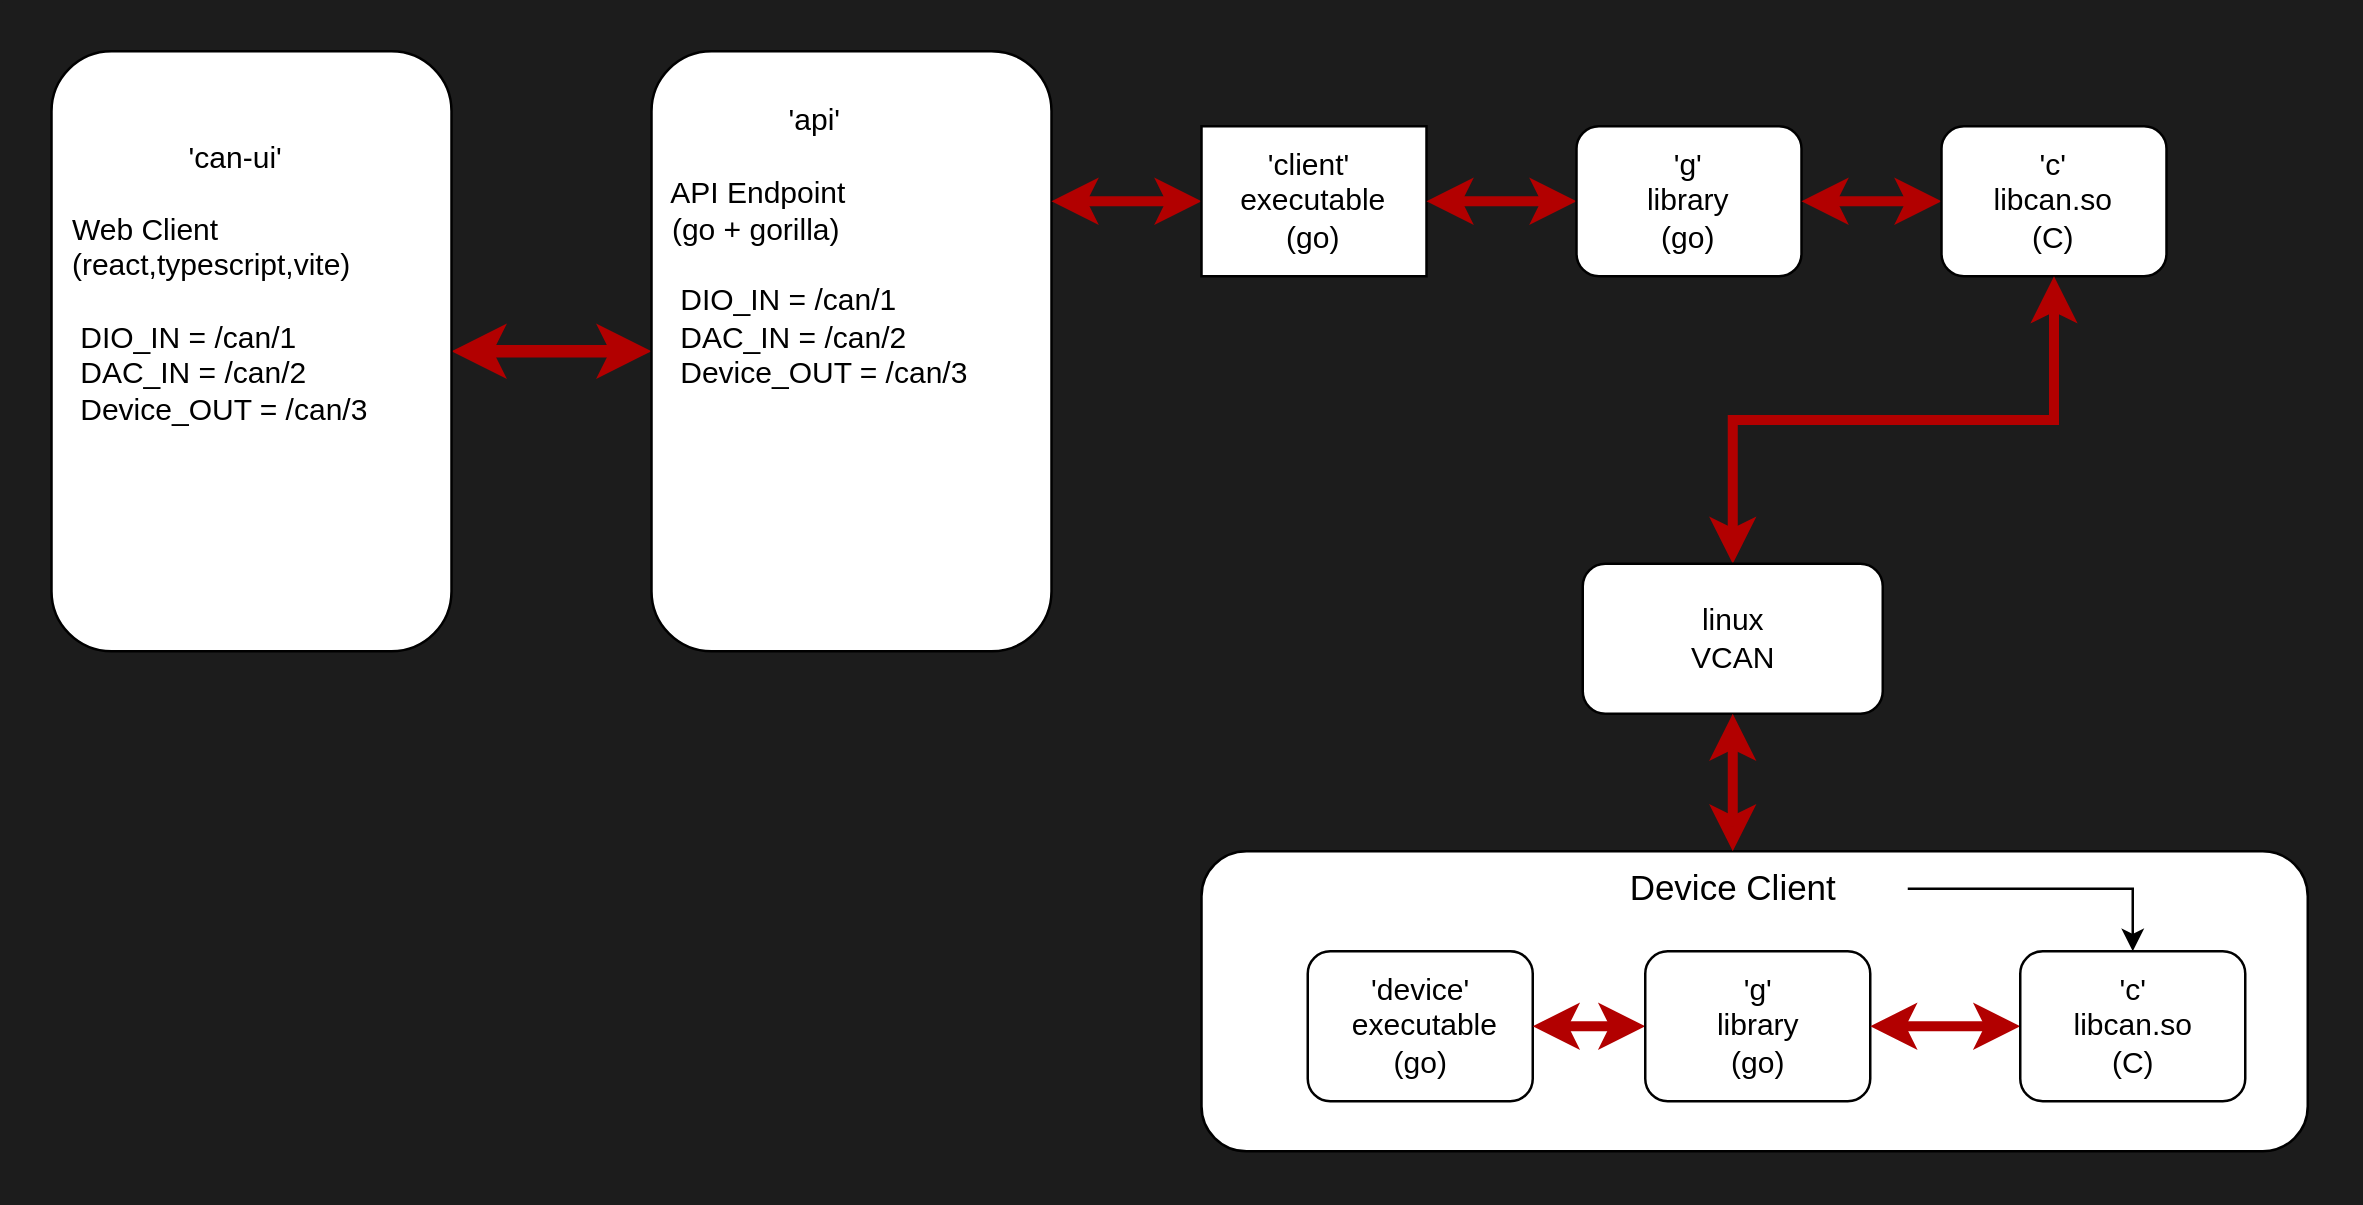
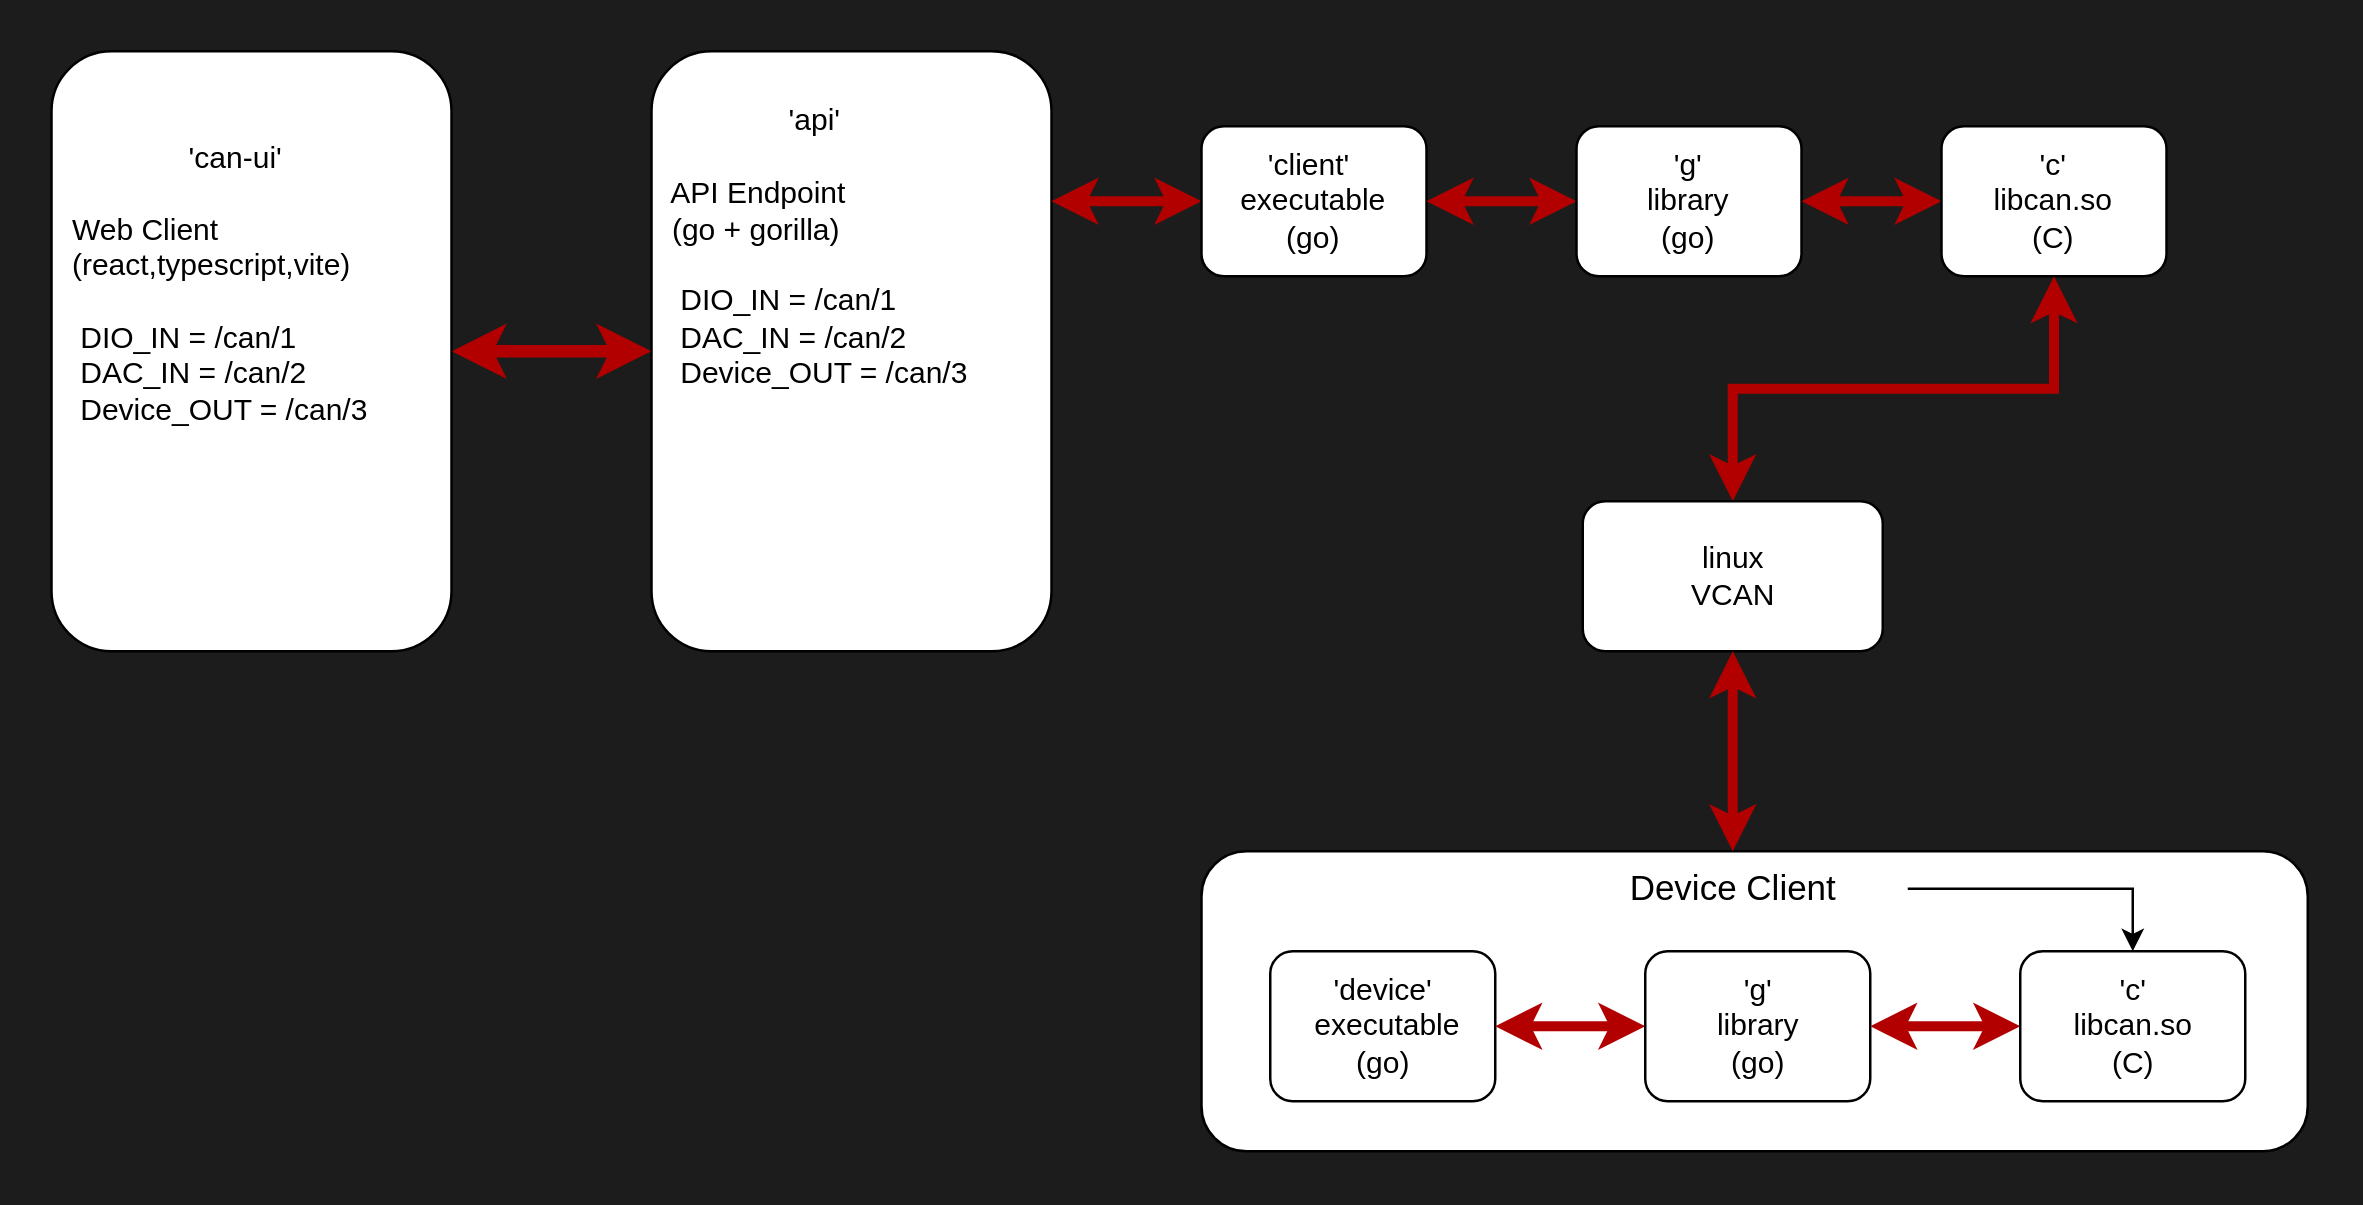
  <mxCell id="0" />
  <mxCell id="1" parent="0" />
  <mxCell id="2" value="" style="rounded=1;whiteSpace=wrap;html=1;" parent="1" vertex="1"><mxGeometry x="480" y="340" width="442.5" height="120" as="geometry" /></mxCell>
  <mxCell id="3" value="" style="edgeStyle=orthogonalEdgeStyle;rounded=0;orthogonalLoop=1;jettySize=auto;html=1;endArrow=classic;endFill=1;startArrow=classic;startFill=1;fillColor=#e51400;strokeColor=#B20000;strokeWidth=5;" parent="1" source="4" target="5" edge="1"><mxGeometry relative="1" as="geometry" /></mxCell>
  <mxCell id="4" value="&lt;br&gt;&lt;br&gt;&lt;span style=&quot;white-space: pre;&quot;&gt;&lt;span style=&quot;white-space: pre;&quot;&gt;&#09;&lt;/span&gt;&#09;&lt;/span&gt;'can-ui'&lt;br&gt;&lt;br&gt;&amp;nbsp; Web Client&lt;br&gt;&amp;nbsp; (react,typescript,vite)&lt;br&gt;&lt;br&gt;&lt;span style=&quot;background-color: initial;&quot;&gt;&amp;nbsp; &amp;nbsp;DIO_IN = /can/1&lt;/span&gt;&lt;br&gt;&lt;span style=&quot;background-color: initial;&quot;&gt;&amp;nbsp; &amp;nbsp;DAC_IN = /can/2&lt;/span&gt;&lt;br&gt;&lt;span style=&quot;background-color: initial;&quot;&gt;&amp;nbsp; &amp;nbsp;Device_OUT = /can/3&lt;/span&gt;&lt;br&gt;&lt;br&gt;&lt;div style=&quot;&quot;&gt;&lt;br&gt;&lt;/div&gt;" style="rounded=1;whiteSpace=wrap;html=1;align=left;verticalAlign=top;" parent="1" vertex="1"><mxGeometry x="20" y="20" width="160" height="240" as="geometry" /></mxCell>
  <mxCell id="5" value="&amp;nbsp;&amp;nbsp;&lt;br&gt;&lt;span style=&quot;white-space: pre;&quot;&gt;&lt;span style=&quot;white-space: pre;&quot;&gt;&#09;&lt;/span&gt;&#09;&lt;/span&gt;'api'&lt;br&gt;&lt;br&gt;&amp;nbsp; API Endpoint&lt;br&gt;&amp;nbsp; (go + gorilla)&lt;br&gt;&lt;br&gt;&lt;span style=&quot;background-color: initial;&quot;&gt;&amp;nbsp; &amp;nbsp;DIO_IN = /can/1&lt;/span&gt;&lt;br&gt;&lt;span style=&quot;background-color: initial;&quot;&gt;&amp;nbsp; &amp;nbsp;DAC_IN = /can/2&lt;/span&gt;&lt;br&gt;&lt;span style=&quot;background-color: initial;&quot;&gt;&amp;nbsp; &amp;nbsp;Device_OUT = /can/3&lt;/span&gt;&lt;br&gt;&lt;div style=&quot;&quot;&gt;&lt;br&gt;&lt;/div&gt;" style="rounded=1;whiteSpace=wrap;html=1;align=left;verticalAlign=top;" parent="1" vertex="1"><mxGeometry x="260" y="20" width="160" height="240" as="geometry" /></mxCell>
  <mxCell id="6" style="edgeStyle=orthogonalEdgeStyle;rounded=0;orthogonalLoop=1;jettySize=auto;html=1;entryX=1;entryY=0.25;entryDx=0;entryDy=0;startArrow=classic;startFill=1;fillColor=#e51400;strokeColor=#B20000;strokeWidth=4;" parent="1" source="7" target="5" edge="1"><mxGeometry relative="1" as="geometry" /></mxCell>
- <mxCell id="7" value="'client'&amp;nbsp;&lt;br&gt;executable&lt;br&gt;(go)" style="whiteSpace=wrap;html=1;rounded=0;" parent="1" vertex="1"><mxGeometry x="480" y="50" width="90" height="60" as="geometry" /></mxCell>
+ <mxCell id="7" value="'client'&amp;nbsp;&lt;br&gt;executable&lt;br&gt;(go)" style="rounded=1;whiteSpace=wrap;html=1;" parent="1" vertex="1"><mxGeometry x="480" y="50" width="90" height="60" as="geometry" /></mxCell>
  <mxCell id="8" value="" style="edgeStyle=orthogonalEdgeStyle;rounded=0;orthogonalLoop=1;jettySize=auto;html=1;startArrow=classic;startFill=1;fillColor=#e51400;strokeColor=#B20000;strokeWidth=4;" parent="1" source="9" target="7" edge="1"><mxGeometry relative="1" as="geometry" /></mxCell>
  <mxCell id="9" value="'g'&lt;br&gt;library&lt;br&gt;(go)" style="rounded=1;whiteSpace=wrap;html=1;" parent="1" vertex="1"><mxGeometry x="630" y="50" width="90" height="60" as="geometry" /></mxCell>
  <mxCell id="10" value="" style="edgeStyle=orthogonalEdgeStyle;rounded=0;orthogonalLoop=1;jettySize=auto;html=1;startArrow=classic;startFill=1;fillColor=#e51400;strokeColor=#B20000;strokeWidth=4;" parent="1" source="11" target="9" edge="1"><mxGeometry relative="1" as="geometry" /></mxCell>
  <mxCell id="11" value="'c'&lt;br&gt;libcan.so&lt;br&gt;(C)" style="rounded=1;whiteSpace=wrap;html=1;" parent="1" vertex="1"><mxGeometry x="776" y="50" width="90" height="60" as="geometry" /></mxCell>
  <mxCell id="12" value="" style="edgeStyle=orthogonalEdgeStyle;rounded=0;orthogonalLoop=1;jettySize=auto;html=1;fillColor=#e51400;strokeColor=#B20000;startArrow=classic;startFill=1;strokeWidth=4;exitX=0.5;exitY=0;exitDx=0;exitDy=0;entryX=0.5;entryY=1;entryDx=0;entryDy=0;" parent="1" source="13" target="11" edge="1"><mxGeometry relative="1" as="geometry"><mxPoint x="990" y="140" as="targetPoint" /></mxGeometry></mxCell>
- <mxCell id="13" value="linux&lt;br&gt;VCAN" style="rounded=1;whiteSpace=wrap;html=1;" parent="1" vertex="1"><mxGeometry x="632.5" y="225" width="120" height="60" as="geometry" /></mxCell>
- <mxCell id="14" value="'device'&lt;br&gt;&amp;nbsp;executable&lt;br&gt;(go)" style="rounded=1;whiteSpace=wrap;html=1;" parent="1" vertex="1"><mxGeometry x="522.5" y="380" width="90" height="60" as="geometry" /></mxCell>
+ <mxCell id="13" value="linux&lt;br&gt;VCAN" style="rounded=1;whiteSpace=wrap;html=1;" parent="1" vertex="1"><mxGeometry x="632.5" y="200" width="120" height="60" as="geometry" /></mxCell>
+ <mxCell id="14" value="'device'&lt;br&gt;&amp;nbsp;executable&lt;br&gt;(go)" style="rounded=1;whiteSpace=wrap;html=1;" parent="1" vertex="1"><mxGeometry x="507.5" y="380" width="90" height="60" as="geometry" /></mxCell>
  <mxCell id="15" value="" style="edgeStyle=orthogonalEdgeStyle;rounded=0;orthogonalLoop=1;jettySize=auto;html=1;startArrow=classic;startFill=1;fillColor=#e51400;strokeColor=#B20000;strokeWidth=4;" parent="1" source="16" target="14" edge="1"><mxGeometry relative="1" as="geometry" /></mxCell>
  <mxCell id="16" value="'g'&lt;br&gt;library&lt;br&gt;(go)" style="rounded=1;whiteSpace=wrap;html=1;" parent="1" vertex="1"><mxGeometry x="657.5" y="380" width="90" height="60" as="geometry" /></mxCell>
  <mxCell id="17" value="" style="edgeStyle=orthogonalEdgeStyle;rounded=0;orthogonalLoop=1;jettySize=auto;html=1;startArrow=classic;startFill=1;fillColor=#e51400;strokeColor=#B20000;strokeWidth=4;" parent="1" source="18" target="16" edge="1"><mxGeometry relative="1" as="geometry" /></mxCell>
  <mxCell id="18" value="'c'&lt;br&gt;libcan.so&lt;br&gt;(C)" style="rounded=1;whiteSpace=wrap;html=1;" parent="1" vertex="1"><mxGeometry x="807.5" y="380" width="90" height="60" as="geometry" /></mxCell>
  <mxCell id="19" value="" style="edgeStyle=orthogonalEdgeStyle;rounded=0;orthogonalLoop=1;jettySize=auto;html=1;" parent="1" source="20" target="18" edge="1"><mxGeometry relative="1" as="geometry" /></mxCell>
  <mxCell id="20" value="&lt;font style=&quot;font-size: 14px;&quot;&gt;Device Client&lt;/font&gt;" style="text;html=1;strokeColor=none;fillColor=none;align=center;verticalAlign=middle;whiteSpace=wrap;rounded=0;" parent="1" vertex="1"><mxGeometry x="622.5" y="340" width="140" height="30" as="geometry" /></mxCell>
  <mxCell id="21" style="edgeStyle=orthogonalEdgeStyle;rounded=0;orthogonalLoop=1;jettySize=auto;html=1;entryX=0.5;entryY=1;entryDx=0;entryDy=0;startArrow=classic;startFill=1;fillColor=#e51400;strokeColor=#B20000;strokeWidth=4;exitX=0.5;exitY=0;exitDx=0;exitDy=0;" parent="1" source="20" target="13" edge="1"><mxGeometry relative="1" as="geometry"><mxPoint x="442.5" y="335" as="sourcePoint" /><mxPoint x="442.5" y="275" as="targetPoint" /></mxGeometry></mxCell>
